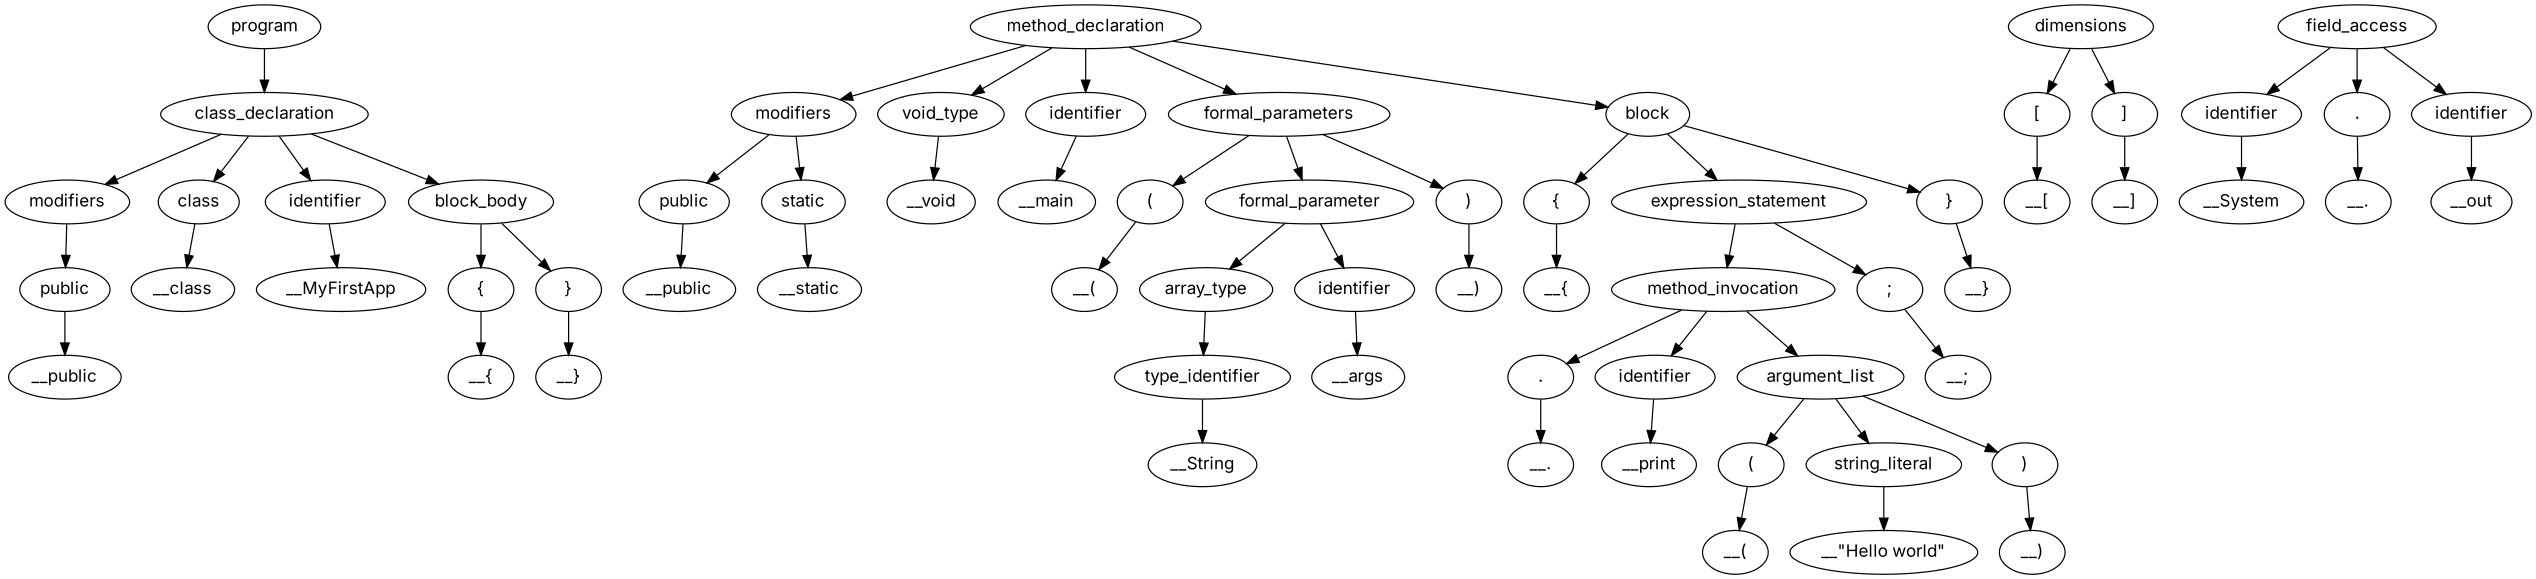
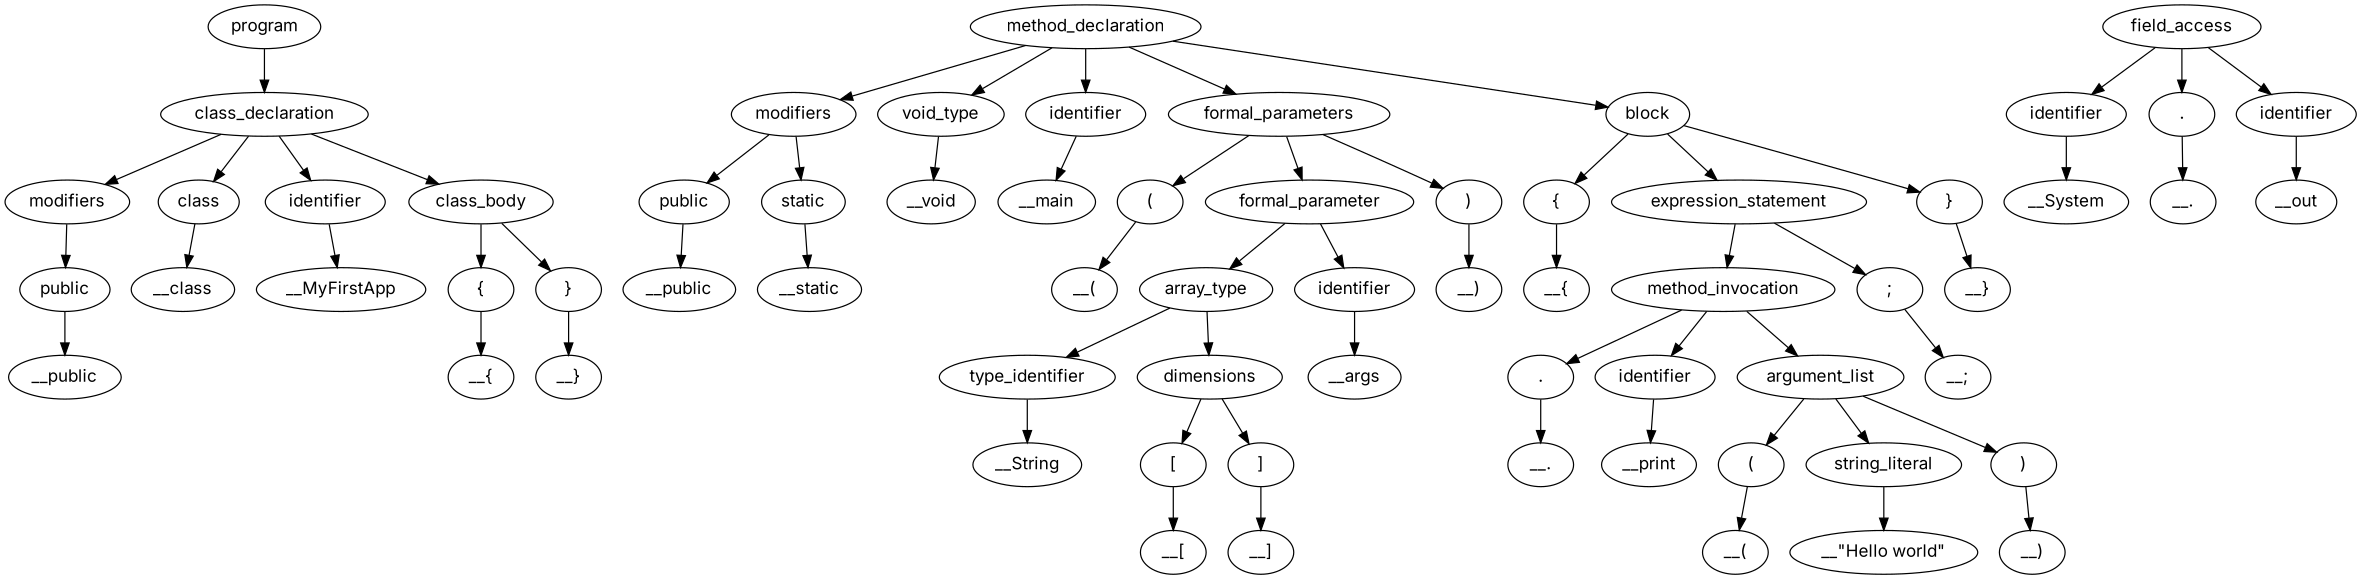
  digraph {
    fontname=Inter
    node [fontname=Inter shape=ellipse]
    edge [fontname=Inter]
    n1 [label=program]
    n2 [label=class_declaration]
    n3 [label=modifiers]
    n4 [label=class]
    n5 [label=identifier]
-   n6 [label=block_body]
+   n6 [label=class_body]
    n7 [label=public]
    n8 [label=__class]
    n9 [label=__MyFirstApp]
    n10 [label="{"]
    n11 [label="}"]
    n12 [label=__public]
    n13 [label="__{"]
    n14 [label=method_declaration]
    n15 [label=modifiers]
    n16 [label=void_type]
    n17 [label=identifier]
    n18 [label=formal_parameters]
    n19 [label=block]
    n20 [label="__}"]
    n21 [label=public]
    n22 [label=static]
    n23 [label=__void]
    n24 [label=__main]
    n25 [label="("]
    n26 [label=formal_parameter]
    n27 [label=")"]
    n28 [label="{"]
    n29 [label=expression_statement]
    n30 [label="}"]
    n31 [label=__public]
    n32 [label=__static]
    n33 [label="__("]
    n34 [label=array_type]
    n35 [label=identifier]
    n36 [label="__)"]
    n37 [label="__{"]
    n38 [label=method_invocation]
    n39 [label=";"]
    n40 [label="__}"]
    n41 [label=type_identifier]
    n42 [label=dimensions]
    n43 [label=__args]
    n44 [label="."]
    n45 [label=identifier]
    n46 [label=argument_list]
    n47 [label="__;"]
    n48 [label=__String]
    n49 [label="["]
    n50 [label="]"]
    n51 [label=field_access]
    n52 [label=identifier]
    n53 [label="."]
    n54 [label=identifier]
    n55 [label="__."]
    n56 [label=__print]
    n57 [label="("]
    n58 [label=string_literal]
    n59 [label=")"]
    n60 [label="__["]
    n61 [label="__]"]
    n62 [label=__System]
    n63 [label="__."]
    n64 [label=__out]
    n65 [label="__("]
    n66 [label="__\"Hello world\""]
    n67 [label="__)"]
    n1 -> n2
    n2 -> n3
    n2 -> n4
    n2 -> n5
    n2 -> n6
    n3 -> n7
    n4 -> n8
    n5 -> n9
    n6 -> n10
    n6 -> n11
    n7 -> n12
    n10 -> n13
    n11 -> n20
    n14 -> n15
    n14 -> n16
    n14 -> n17
    n14 -> n18
    n14 -> n19
    n15 -> n21
    n15 -> n22
    n16 -> n23
    n17 -> n24
    n18 -> n25
    n18 -> n26
    n18 -> n27
    n19 -> n28
    n19 -> n29
    n19 -> n30
    n21 -> n31
    n22 -> n32
    n25 -> n33
    n26 -> n34
    n26 -> n35
    n27 -> n36
    n28 -> n37
    n29 -> n38
    n29 -> n39
    n30 -> n40
    n34 -> n41
+   n34 -> n42
    n35 -> n43
    n38 -> n44
    n38 -> n45
    n38 -> n46
    n39 -> n47
    n41 -> n48
    n42 -> n49
    n42 -> n50
    n44 -> n55
    n45 -> n56
    n46 -> n57
    n46 -> n58
    n46 -> n59
    n49 -> n60
    n50 -> n61
    n51 -> n52
    n51 -> n53
    n51 -> n54
    n52 -> n62
    n53 -> n63
    n54 -> n64
    n57 -> n65
    n58 -> n66
    n59 -> n67
  }
